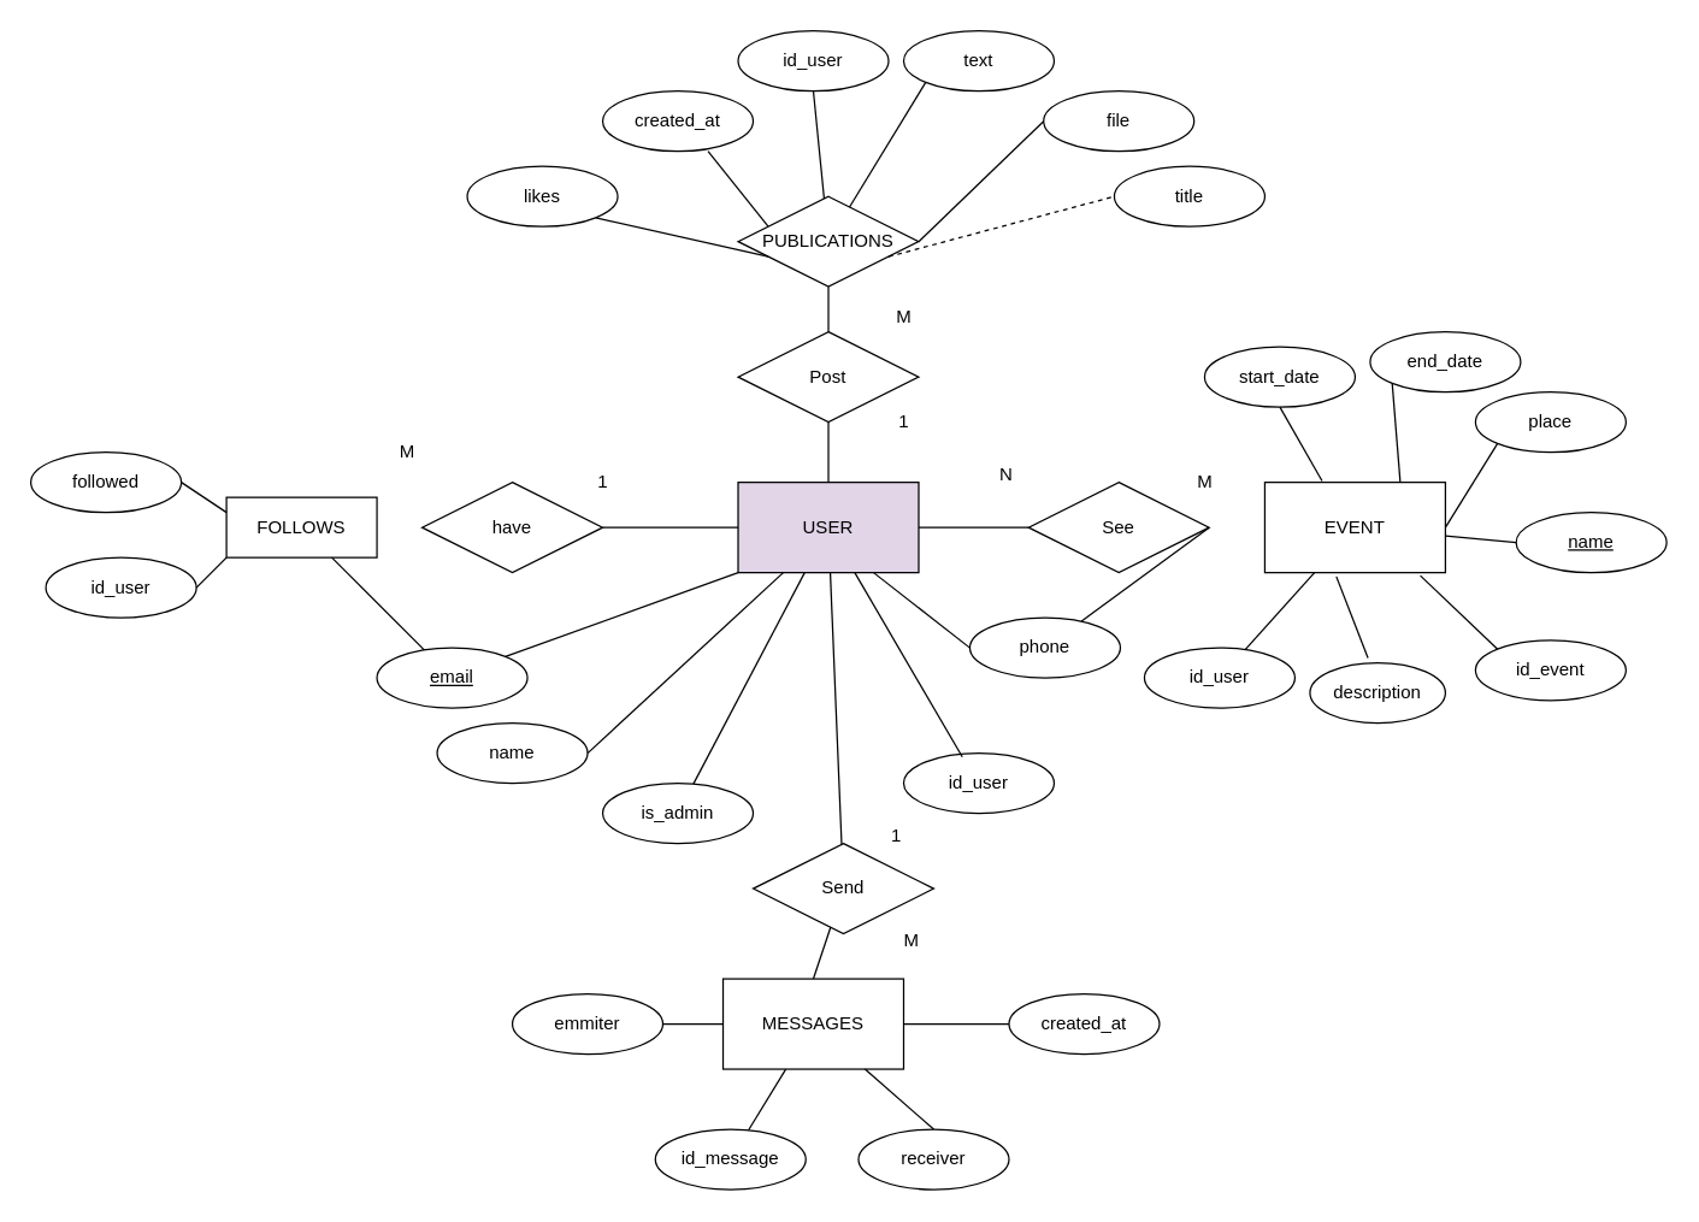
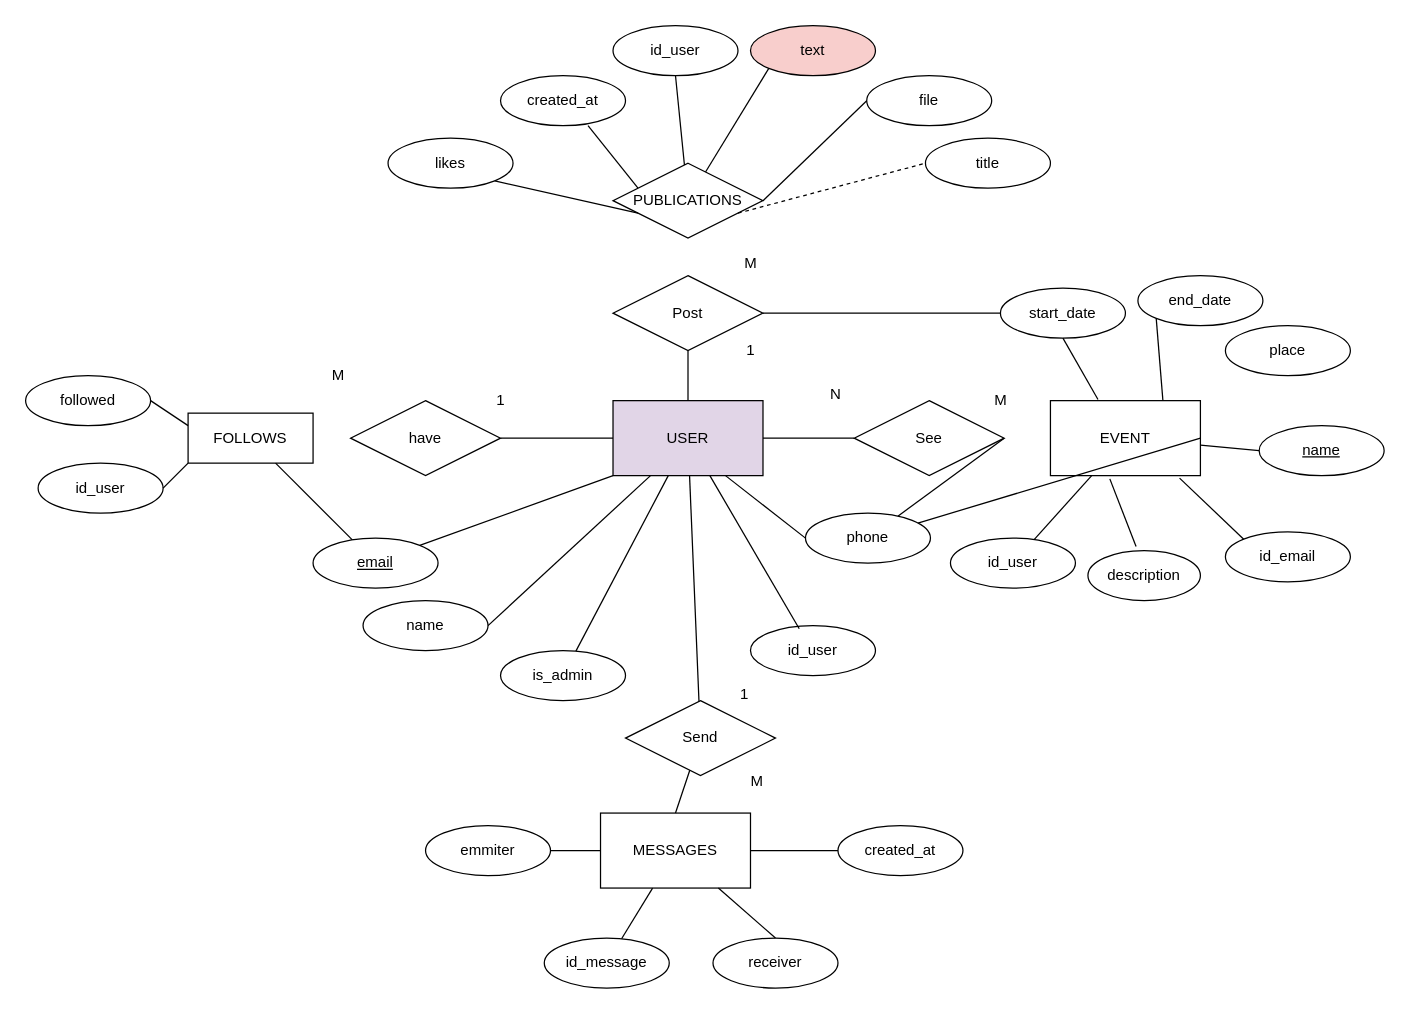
  <mxCell id="0" />
  <mxCell id="1" parent="0" />
  <mxCell id="2" value="EVENT" style="rounded=0;whiteSpace=wrap;html=1;" vertex="1" parent="1"><mxGeometry x="840" y="320" width="120" height="60" as="geometry" /></mxCell>
  <mxCell id="3" value="USER" style="rounded=0;whiteSpace=wrap;html=1;fillColor=#e1d5e7;" vertex="1" parent="1"><mxGeometry x="490" y="320" width="120" height="60" as="geometry" /></mxCell>
  <mxCell id="4" value="MESSAGES" style="rounded=0;whiteSpace=wrap;html=1;" vertex="1" parent="1"><mxGeometry x="480" y="650" width="120" height="60" as="geometry" /></mxCell>
  <mxCell id="5" value="See" style="shape=rhombus;perimeter=rhombusPerimeter;whiteSpace=wrap;html=1;align=center;" vertex="1" parent="1"><mxGeometry x="683" y="320" width="120" height="60" as="geometry" /></mxCell>
  <mxCell id="6" value="Send" style="shape=rhombus;perimeter=rhombusPerimeter;whiteSpace=wrap;html=1;align=center;" vertex="1" parent="1"><mxGeometry x="500" y="560" width="120" height="60" as="geometry" /></mxCell>
  <mxCell id="7" value="PUBLICATIONS" style="rhombus;whiteSpace=wrap;html=1;align=center;" vertex="1" parent="1"><mxGeometry x="490" y="130" width="120" height="60" as="geometry" /></mxCell>
  <mxCell id="8" value="id_user" style="ellipse;whiteSpace=wrap;html=1;align=center;" vertex="1" parent="1"><mxGeometry x="490" y="20" width="100" height="40" as="geometry" /></mxCell>
  <mxCell id="9" value="Post" style="shape=rhombus;perimeter=rhombusPerimeter;whiteSpace=wrap;html=1;align=center;" vertex="1" parent="1"><mxGeometry x="490" y="220" width="120" height="60" as="geometry" /></mxCell>
  <mxCell id="10" value="have" style="shape=rhombus;perimeter=rhombusPerimeter;whiteSpace=wrap;html=1;align=center;" vertex="1" parent="1"><mxGeometry y="320" width="120" height="60" as="geometry" x="280" /></mxCell>
  <mxCell id="11" value="FOLLOWS" style="whiteSpace=wrap;html=1;align=center;" vertex="1" parent="1"><mxGeometry x="150" y="330" width="100" height="40" as="geometry" /></mxCell>
  <mxCell id="12" value="followed" style="ellipse;whiteSpace=wrap;html=1;align=center;" vertex="1" parent="1"><mxGeometry x="20" y="300" width="100" height="40" as="geometry" /></mxCell>
  <mxCell id="13" value="id_message" style="ellipse;whiteSpace=wrap;html=1;align=center;" vertex="1" parent="1"><mxGeometry x="435" y="750" width="100" height="40" as="geometry" /></mxCell>
  <mxCell id="14" value="receiver" style="ellipse;whiteSpace=wrap;html=1;align=center;" vertex="1" parent="1"><mxGeometry x="570" y="750" width="100" height="40" as="geometry" /></mxCell>
  <mxCell id="15" value="created_at" style="ellipse;whiteSpace=wrap;html=1;align=center;" vertex="1" parent="1"><mxGeometry x="670" y="660" width="100" height="40" as="geometry" /></mxCell>
  <mxCell id="16" value="emmiter" style="ellipse;whiteSpace=wrap;html=1;align=center;" vertex="1" parent="1"><mxGeometry x="340" y="660" width="100" height="40" as="geometry" /></mxCell>
  <mxCell id="17" value="start_date" style="ellipse;whiteSpace=wrap;html=1;align=center;" vertex="1" parent="1"><mxGeometry x="800" y="230" width="100" height="40" as="geometry" /></mxCell>
  <mxCell id="18" value="end_date" style="ellipse;whiteSpace=wrap;html=1;align=center;" vertex="1" parent="1"><mxGeometry x="910" y="220" width="100" height="40" as="geometry" /></mxCell>
  <mxCell id="19" value="id_user" style="ellipse;whiteSpace=wrap;html=1;align=center;" vertex="1" parent="1"><mxGeometry x="760" y="430" width="100" height="40" as="geometry" /></mxCell>
  <mxCell id="20" value="" style="endArrow=none;html=1;rounded=0;exitX=0.5;exitY=1;exitDx=0;exitDy=0;entryX=0.317;entryY=-0.016;entryDx=0;entryDy=0;entryPerimeter=0;" edge="1" parent="1" source="17" target="2"><mxGeometry relative="1" as="geometry"><mxPoint x="860" y="300" as="sourcePoint" /><mxPoint x="930" y="300" as="targetPoint" /></mxGeometry></mxCell>
  <mxCell id="21" value="" style="endArrow=none;html=1;rounded=0;exitX=0;exitY=1;exitDx=0;exitDy=0;entryX=0.75;entryY=0;entryDx=0;entryDy=0;" edge="1" parent="1" source="18" target="2"><mxGeometry relative="1" as="geometry"><mxPoint x="900" y="270" as="sourcePoint" /><mxPoint x="972" y="300" as="targetPoint" /></mxGeometry></mxCell>
  <mxCell id="22" value="" style="endArrow=none;html=1;rounded=0;" edge="1" parent="1" source="2" target="19"><mxGeometry relative="1" as="geometry"><mxPoint x="903" y="360" as="sourcePoint" /><mxPoint x="890" y="415" as="targetPoint" /></mxGeometry></mxCell>
  <mxCell id="23" value="description" style="ellipse;whiteSpace=wrap;html=1;align=center;" vertex="1" parent="1"><mxGeometry x="870" y="440" width="90" height="40" as="geometry" /></mxCell>
  <mxCell id="24" value="" style="endArrow=none;html=1;rounded=0;exitX=0.396;exitY=1.043;exitDx=0;exitDy=0;entryX=0.428;entryY=-0.082;entryDx=0;entryDy=0;entryPerimeter=0;exitPerimeter=0;" edge="1" parent="1" source="2" target="23"><mxGeometry relative="1" as="geometry"><mxPoint x="1005" y="274" as="sourcePoint" /><mxPoint x="992" y="329" as="targetPoint" /></mxGeometry></mxCell>
  <mxCell id="25" value="place" style="ellipse;whiteSpace=wrap;html=1;align=center;" vertex="1" parent="1"><mxGeometry x="980" y="260" width="100" height="40" as="geometry" /></mxCell>
  <mxCell id="26" value="name" style="ellipse;whiteSpace=wrap;html=1;align=center;fontStyle=4;" vertex="1" parent="1"><mxGeometry x="1007" y="340" width="100" height="40" as="geometry" /></mxCell>
- <mxCell id="27" value="id_event" style="ellipse;whiteSpace=wrap;html=1;align=center;" vertex="1" parent="1"><mxGeometry x="980" y="425" width="100" height="40" as="geometry" /></mxCell>
- <mxCell id="28" value="" style="endArrow=none;html=1;rounded=0;exitX=1;exitY=0.5;exitDx=0;exitDy=0;entryX=0;entryY=1;entryDx=0;entryDy=0;" edge="1" parent="1" source="2" target="25"><mxGeometry relative="1" as="geometry"><mxPoint x="935" y="264" as="sourcePoint" /><mxPoint x="940" y="330" as="targetPoint" /></mxGeometry></mxCell>
+ <mxCell id="27" value="id_email" style="ellipse;whiteSpace=wrap;html=1;align=center;" vertex="1" parent="1"><mxGeometry x="980" y="425" width="100" height="40" as="geometry" /></mxCell>
+ <mxCell id="28" value="" style="endArrow=none;html=1;rounded=0;exitX=1;exitY=0.5;exitDx=0;exitDy=0;" edge="1" parent="1" source="2" target="53"><mxGeometry relative="1" as="geometry"><mxPoint x="935" y="264" as="sourcePoint" /><mxPoint x="940" y="330" as="targetPoint" /></mxGeometry></mxCell>
  <mxCell id="29" value="" style="endArrow=none;html=1;rounded=0;exitX=0;exitY=0;exitDx=0;exitDy=0;entryX=0.861;entryY=1.033;entryDx=0;entryDy=0;entryPerimeter=0;" edge="1" parent="1" source="27" target="2"><mxGeometry relative="1" as="geometry"><mxPoint x="945" y="274" as="sourcePoint" /><mxPoint x="950" y="340" as="targetPoint" /></mxGeometry></mxCell>
  <mxCell id="30" value="" style="endArrow=none;html=1;rounded=0;exitX=0;exitY=0.5;exitDx=0;exitDy=0;" edge="1" parent="1" source="26" target="2"><mxGeometry relative="1" as="geometry"><mxPoint x="955" y="284" as="sourcePoint" /><mxPoint x="960" y="350" as="targetPoint" /></mxGeometry></mxCell>
  <mxCell id="31" value="" style="endArrow=none;html=1;rounded=0;exitX=1;exitY=0.5;exitDx=0;exitDy=0;" edge="1" parent="1" source="5" target="53"><mxGeometry relative="1" as="geometry"><mxPoint x="965" y="294" as="sourcePoint" /><mxPoint x="970" y="360" as="targetPoint" /></mxGeometry></mxCell>
  <mxCell id="32" value="" style="endArrow=none;html=1;rounded=0;" edge="1" parent="1" source="3" target="6"><mxGeometry relative="1" as="geometry"><mxPoint x="540" y="384" as="sourcePoint" /><mxPoint x="545" y="460" as="targetPoint" /></mxGeometry></mxCell>
  <mxCell id="33" value="" style="endArrow=none;html=1;rounded=0;entryX=0.5;entryY=0;entryDx=0;entryDy=0;" edge="1" parent="1" source="6" target="4"><mxGeometry relative="1" as="geometry"><mxPoint x="560" y="390" as="sourcePoint" /><mxPoint x="560" y="460" as="targetPoint" /></mxGeometry></mxCell>
  <mxCell id="34" value="" style="endArrow=none;html=1;rounded=0;entryX=0;entryY=0.5;entryDx=0;entryDy=0;" edge="1" parent="1" source="4" target="15"><mxGeometry relative="1" as="geometry"><mxPoint x="570" y="400" as="sourcePoint" /><mxPoint x="668" y="616" as="targetPoint" /></mxGeometry></mxCell>
  <mxCell id="35" value="" style="endArrow=none;html=1;rounded=0;entryX=0.5;entryY=0;entryDx=0;entryDy=0;" edge="1" parent="1" source="4" target="14"><mxGeometry relative="1" as="geometry"><mxPoint x="580" y="410" as="sourcePoint" /><mxPoint x="580" y="480" as="targetPoint" /></mxGeometry></mxCell>
  <mxCell id="36" value="" style="endArrow=none;html=1;rounded=0;entryX=0;entryY=0.5;entryDx=0;entryDy=0;exitX=1;exitY=0.5;exitDx=0;exitDy=0;" edge="1" parent="1" source="3" target="5"><mxGeometry relative="1" as="geometry"><mxPoint x="590" y="420" as="sourcePoint" /><mxPoint x="590" y="490" as="targetPoint" /></mxGeometry></mxCell>
  <mxCell id="37" value="" style="endArrow=none;html=1;rounded=0;" edge="1" parent="1" source="4" target="13"><mxGeometry relative="1" as="geometry"><mxPoint x="600" y="430" as="sourcePoint" /><mxPoint x="600" y="500" as="targetPoint" /></mxGeometry></mxCell>
  <mxCell id="38" value="" style="endArrow=none;html=1;rounded=0;entryX=1;entryY=0.5;entryDx=0;entryDy=0;exitX=0;exitY=0.5;exitDx=0;exitDy=0;" edge="1" parent="1" source="4" target="16"><mxGeometry relative="1" as="geometry"><mxPoint x="610" y="440" as="sourcePoint" /><mxPoint x="610" y="510" as="targetPoint" /></mxGeometry></mxCell>
- <mxCell id="39" value="text" style="ellipse;whiteSpace=wrap;html=1;align=center;" vertex="1" parent="1"><mxGeometry x="600" y="20" width="100" height="40" as="geometry" /></mxCell>
+ <mxCell id="39" value="text" style="ellipse;whiteSpace=wrap;html=1;align=center;fillColor=#f8cecc;" vertex="1" parent="1"><mxGeometry x="600" y="20" width="100" height="40" as="geometry" /></mxCell>
  <mxCell id="40" value="id_user" style="ellipse;whiteSpace=wrap;html=1;align=center;" vertex="1" parent="1"><mxGeometry x="30" y="370" width="100" height="40" as="geometry" /></mxCell>
  <mxCell id="41" style="edgeStyle=orthogonalEdgeStyle;rounded=0;orthogonalLoop=1;jettySize=auto;html=1;exitX=0.5;exitY=1;exitDx=0;exitDy=0;" edge="1" parent="1" source="40" target="40"><mxGeometry relative="1" as="geometry" /></mxCell>
  <mxCell id="42" value="file" style="ellipse;whiteSpace=wrap;html=1;align=center;" vertex="1" parent="1"><mxGeometry x="693" y="60" width="100" height="40" as="geometry" /></mxCell>
  <mxCell id="43" value="created_at" style="ellipse;whiteSpace=wrap;html=1;align=center;" vertex="1" parent="1"><mxGeometry x="400" y="60" width="100" height="40" as="geometry" /></mxCell>
  <mxCell id="44" value="likes" style="ellipse;whiteSpace=wrap;html=1;align=center;" vertex="1" parent="1"><mxGeometry x="310" y="110" width="100" height="40" as="geometry" /></mxCell>
  <mxCell id="45" value="title" style="ellipse;whiteSpace=wrap;html=1;align=center;" vertex="1" parent="1"><mxGeometry x="740" y="110" width="100" height="40" as="geometry" /></mxCell>
  <mxCell id="46" style="edgeStyle=orthogonalEdgeStyle;rounded=0;orthogonalLoop=1;jettySize=auto;html=1;exitX=0.5;exitY=1;exitDx=0;exitDy=0;" edge="1" parent="1" source="45" target="45"><mxGeometry relative="1" as="geometry" /></mxCell>
  <mxCell id="47" value="email" style="ellipse;whiteSpace=wrap;html=1;align=center;fontStyle=4;" vertex="1" parent="1"><mxGeometry x="250" y="430" width="100" height="40" as="geometry" /></mxCell>
  <mxCell id="48" value="name" style="ellipse;whiteSpace=wrap;html=1;align=center;" vertex="1" parent="1"><mxGeometry x="290" y="480" width="100" height="40" as="geometry" /></mxCell>
  <mxCell id="49" value="id_user" style="ellipse;whiteSpace=wrap;html=1;align=center;" vertex="1" parent="1"><mxGeometry x="600" y="500" width="100" height="40" as="geometry" /></mxCell>
  <mxCell id="50" value="" style="endArrow=none;html=1;rounded=0;entryX=0.39;entryY=0.064;entryDx=0;entryDy=0;entryPerimeter=0;" edge="1" parent="1" source="3" target="49"><mxGeometry relative="1" as="geometry"><mxPoint x="560" y="390" as="sourcePoint" /><mxPoint x="610" y="420" as="targetPoint" /></mxGeometry></mxCell>
  <mxCell id="51" value="" style="endArrow=none;html=1;rounded=0;exitX=1;exitY=0;exitDx=0;exitDy=0;entryX=0;entryY=1;entryDx=0;entryDy=0;" edge="1" parent="1" source="47" target="3"><mxGeometry relative="1" as="geometry"><mxPoint x="570" y="400" as="sourcePoint" /><mxPoint x="570" y="470" as="targetPoint" /></mxGeometry></mxCell>
  <mxCell id="52" value="" style="endArrow=none;html=1;rounded=0;entryX=1;entryY=0.5;entryDx=0;entryDy=0;exitX=0.25;exitY=1;exitDx=0;exitDy=0;" edge="1" parent="1" source="3" target="48"><mxGeometry relative="1" as="geometry"><mxPoint x="580" y="410" as="sourcePoint" /><mxPoint x="580" y="480" as="targetPoint" /></mxGeometry></mxCell>
  <mxCell id="53" value="phone" style="ellipse;whiteSpace=wrap;html=1;align=center;" vertex="1" parent="1"><mxGeometry x="644" y="410" width="100" height="40" as="geometry" /></mxCell>
  <mxCell id="54" value="" style="endArrow=none;html=1;rounded=0;entryX=0;entryY=0.5;entryDx=0;entryDy=0;exitX=0.75;exitY=1;exitDx=0;exitDy=0;" edge="1" parent="1" source="3" target="53"><mxGeometry relative="1" as="geometry"><mxPoint x="590" y="420" as="sourcePoint" /><mxPoint x="590" y="490" as="targetPoint" /></mxGeometry></mxCell>
  <mxCell id="55" value="is_admin" style="ellipse;whiteSpace=wrap;html=1;align=center;" vertex="1" parent="1"><mxGeometry x="400" y="520" width="100" height="40" as="geometry" /></mxCell>
  <mxCell id="56" value="" style="endArrow=none;html=1;rounded=0;" edge="1" parent="1" source="3" target="55"><mxGeometry relative="1" as="geometry"><mxPoint x="620" y="375" as="sourcePoint" /><mxPoint x="670" y="435" as="targetPoint" /></mxGeometry></mxCell>
  <mxCell id="57" value="" style="endArrow=none;html=1;rounded=0;entryX=0.5;entryY=1;entryDx=0;entryDy=0;exitX=0.5;exitY=0;exitDx=0;exitDy=0;" edge="1" parent="1" source="3" target="9"><mxGeometry relative="1" as="geometry"><mxPoint x="603" y="330" as="sourcePoint" /><mxPoint x="665" y="287" as="targetPoint" /></mxGeometry></mxCell>
  <mxCell id="58" value="" style="endArrow=none;html=1;rounded=0;exitX=1;exitY=0.5;exitDx=0;exitDy=0;entryX=0;entryY=0.5;entryDx=0;entryDy=0;" edge="1" parent="1" source="10" target="3"><mxGeometry relative="1" as="geometry"><mxPoint x="613" y="340" as="sourcePoint" /><mxPoint x="675" y="297" as="targetPoint" /></mxGeometry></mxCell>
  <mxCell id="59" value="" style="endArrow=none;html=1;rounded=0;exitX=1;exitY=0.5;exitDx=0;exitDy=0;entryX=0;entryY=1;entryDx=0;entryDy=0;" edge="1" parent="1" source="40" target="11"><mxGeometry relative="1" as="geometry"><mxPoint x="633" y="360" as="sourcePoint" /><mxPoint x="695" y="317" as="targetPoint" /></mxGeometry></mxCell>
  <mxCell id="60" value="" style="endArrow=none;html=1;rounded=0;exitX=1;exitY=0.5;exitDx=0;exitDy=0;entryX=0;entryY=0.25;entryDx=0;entryDy=0;" edge="1" parent="1" source="12" target="11"><mxGeometry relative="1" as="geometry"><mxPoint x="140" y="400" as="sourcePoint" /><mxPoint x="160" y="380" as="targetPoint" /></mxGeometry></mxCell>
  <mxCell id="61" value="" style="endArrow=none;html=1;rounded=0;" edge="1" parent="1" source="11" target="47"><mxGeometry relative="1" as="geometry"><mxPoint x="150" y="410" as="sourcePoint" /><mxPoint x="170" y="390" as="targetPoint" /></mxGeometry></mxCell>
- <mxCell id="62" value="" style="endArrow=none;html=1;rounded=0;" edge="1" parent="1" source="9" target="7"><mxGeometry relative="1" as="geometry"><mxPoint x="549.29" y="230" as="sourcePoint" /><mxPoint x="549.29" y="190" as="targetPoint" /></mxGeometry></mxCell>
+ <mxCell id="62" value="" style="endArrow=none;html=1;rounded=0;" edge="1" parent="1" source="9" target="17"><mxGeometry relative="1" as="geometry"><mxPoint x="549.29" y="230" as="sourcePoint" /><mxPoint x="549.29" y="190" as="targetPoint" /></mxGeometry></mxCell>
  <mxCell id="63" value="" style="endArrow=none;html=1;rounded=0;entryX=1;entryY=1;entryDx=0;entryDy=0;exitX=0;exitY=0.75;exitDx=0;exitDy=0;" edge="1" parent="1" source="7" target="44"><mxGeometry relative="1" as="geometry"><mxPoint x="570" y="340" as="sourcePoint" /><mxPoint x="570" y="300" as="targetPoint" /></mxGeometry></mxCell>
  <mxCell id="64" value="" style="endArrow=none;html=1;rounded=0;entryX=0.7;entryY=1;entryDx=0;entryDy=0;exitX=0;exitY=0.25;exitDx=0;exitDy=0;entryPerimeter=0;" edge="1" parent="1" source="7" target="43"><mxGeometry relative="1" as="geometry"><mxPoint x="580" y="350" as="sourcePoint" /><mxPoint x="580" y="310" as="targetPoint" /></mxGeometry></mxCell>
  <mxCell id="65" value="" style="endArrow=none;html=1;rounded=0;entryX=0.5;entryY=1;entryDx=0;entryDy=0;" edge="1" parent="1" source="7" target="8"><mxGeometry relative="1" as="geometry"><mxPoint x="590" y="360" as="sourcePoint" /><mxPoint x="590" y="320" as="targetPoint" /></mxGeometry></mxCell>
  <mxCell id="66" value="" style="endArrow=none;html=1;rounded=0;entryX=0;entryY=1;entryDx=0;entryDy=0;" edge="1" parent="1" source="7" target="39"><mxGeometry relative="1" as="geometry"><mxPoint x="600" y="370" as="sourcePoint" /><mxPoint x="600" y="330" as="targetPoint" /></mxGeometry></mxCell>
  <mxCell id="67" value="" style="endArrow=none;html=1;rounded=0;entryX=0;entryY=0.5;entryDx=0;entryDy=0;exitX=1;exitY=0.5;exitDx=0;exitDy=0;" edge="1" parent="1" source="7" target="42"><mxGeometry relative="1" as="geometry"><mxPoint x="610" y="380" as="sourcePoint" /><mxPoint x="610" y="340" as="targetPoint" /></mxGeometry></mxCell>
  <mxCell id="68" value="" style="endArrow=none;html=1;rounded=0;entryX=0;entryY=0.5;entryDx=0;entryDy=0;exitX=1;exitY=0.75;exitDx=0;exitDy=0;dashed=1;" edge="1" parent="1" source="7" target="45"><mxGeometry relative="1" as="geometry"><mxPoint x="620" y="390" as="sourcePoint" /><mxPoint x="620" y="350" as="targetPoint" /></mxGeometry></mxCell>
  <mxCell id="69" value="N" style="text;html=1;align=center;verticalAlign=middle;resizable=0;points=[];autosize=1;strokeColor=none;fillColor=none;" vertex="1" parent="1"><mxGeometry x="653" y="300" width="30" height="30" as="geometry" /></mxCell>
  <mxCell id="70" value="M" style="text;html=1;align=center;verticalAlign=middle;resizable=0;points=[];autosize=1;strokeColor=none;fillColor=none;" vertex="1" parent="1"><mxGeometry x="785" y="305" width="30" height="30" as="geometry" /></mxCell>
  <mxCell id="71" value="1" style="text;html=1;align=center;verticalAlign=middle;resizable=0;points=[];autosize=1;strokeColor=none;fillColor=none;" vertex="1" parent="1"><mxGeometry x="580" y="540" width="30" height="30" as="geometry" /></mxCell>
  <mxCell id="72" value="M" style="text;html=1;align=center;verticalAlign=middle;resizable=0;points=[];autosize=1;strokeColor=none;fillColor=none;" vertex="1" parent="1"><mxGeometry x="590" y="610" width="30" height="30" as="geometry" /></mxCell>
  <mxCell id="73" value="1" style="text;html=1;align=center;verticalAlign=middle;resizable=0;points=[];autosize=1;strokeColor=none;fillColor=none;" vertex="1" parent="1"><mxGeometry x="385" y="305" width="30" height="30" as="geometry" /></mxCell>
  <mxCell id="74" value="M" style="text;html=1;align=center;verticalAlign=middle;resizable=0;points=[];autosize=1;strokeColor=none;fillColor=none;" vertex="1" parent="1"><mxGeometry x="255" y="285" width="30" height="30" as="geometry" /></mxCell>
  <mxCell id="75" value="1" style="text;html=1;align=center;verticalAlign=middle;resizable=0;points=[];autosize=1;strokeColor=none;fillColor=none;" vertex="1" parent="1"><mxGeometry x="585" y="265" width="30" height="30" as="geometry" /></mxCell>
  <mxCell id="76" value="M" style="text;html=1;align=center;verticalAlign=middle;resizable=0;points=[];autosize=1;strokeColor=none;fillColor=none;" vertex="1" parent="1"><mxGeometry x="585" y="195" width="30" height="30" as="geometry" /></mxCell>
